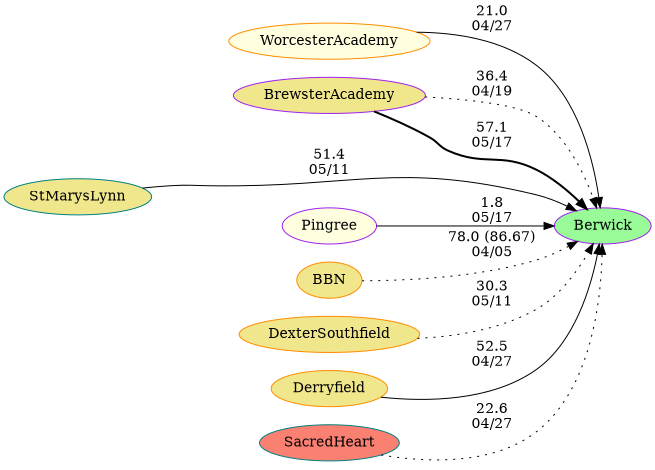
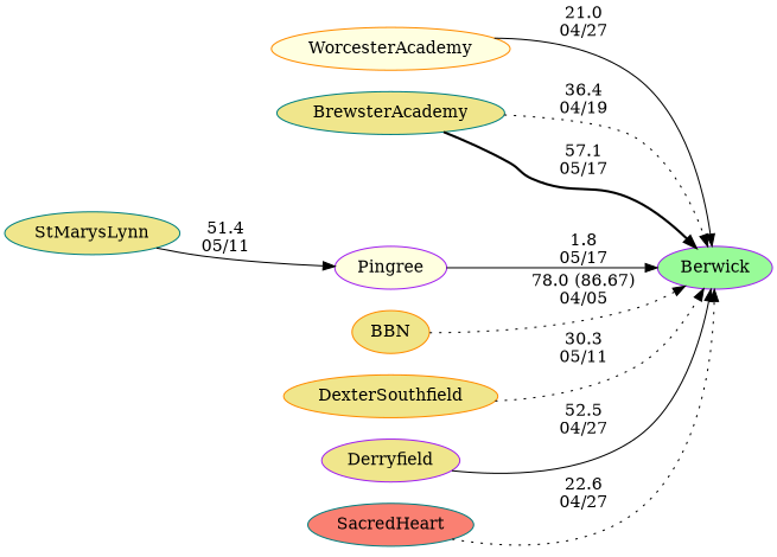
  digraph {
    rankdir=LR
    node [color=darkorange fillcolor=khaki style=filled]
    edge [random=random style=solid]
    WorcesterAcademy [fillcolor=lightyellow]
    Berwick [color=purple fillcolor=palegreen]
-   BrewsterAcademy [color=purple]
+   BrewsterAcademy [color=teal]
    Pingree [color=purple fillcolor=lightyellow]
    BBN
    StMarysLynn [color=teal]
    DexterSouthfield
-   Derryfield
+   Derryfield [color=purple]
    SacredHeart [color=teal fillcolor=salmon]
    WorcesterAcademy -> Berwick [label="21.0\n04/27" weight=79]
    BrewsterAcademy -> Berwick [label="36.4\n04/19" style=dotted weight=64]
    BrewsterAcademy -> Berwick [label="57.1\n05/17" style=bold weight=43]
    Pingree -> Berwick [label="1.8\n05/17" weight=99]
    BBN -> Berwick [label="78.0 (86.67)\n04/05" style=dotted weight=22]
-   StMarysLynn -> Berwick [label="51.4\n05/11" weight=49]
+   StMarysLynn -> Pingree [label="51.4\n05/11" weight=49]
    DexterSouthfield -> Berwick [label="30.3\n05/11" style=dotted weight=70]
    Derryfield -> Berwick [label="52.5\n04/27" weight=48]
    SacredHeart -> Berwick [label="22.6\n04/27" style=dotted weight=78]
  }
